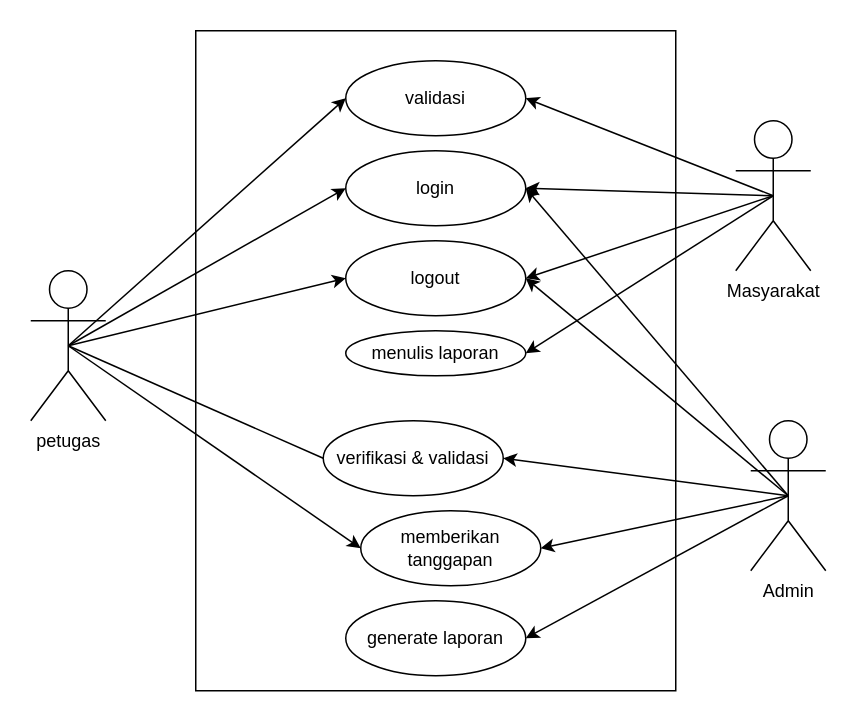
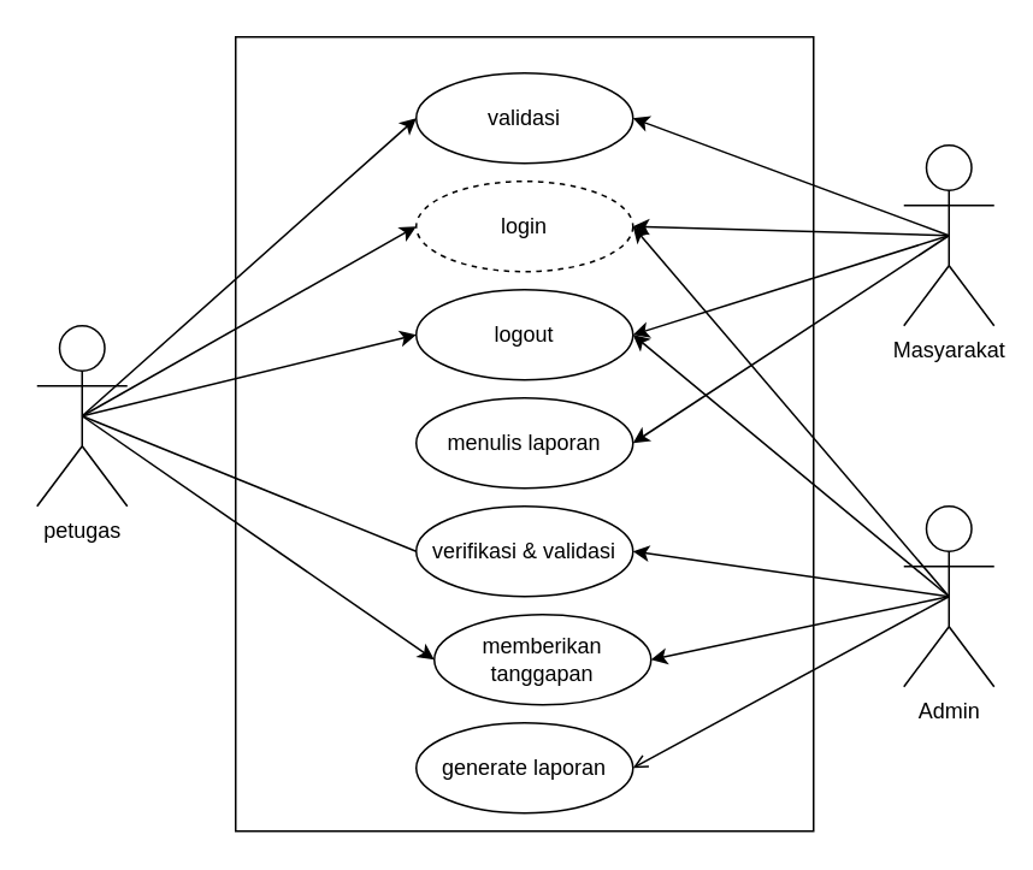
  <mxCell id="0" />
  <mxCell id="1" parent="0" />
  <mxCell id="2" value="" style="rounded=0;whiteSpace=wrap;html=1;fillColor=none;" parent="1" vertex="1"><mxGeometry x="130" y="20" width="320" height="440" as="geometry" /></mxCell>
  <mxCell id="3" style="rounded=0;orthogonalLoop=1;jettySize=auto;html=1;exitX=0.5;exitY=0.5;exitDx=0;exitDy=0;exitPerimeter=0;entryX=1;entryY=0.5;entryDx=0;entryDy=0;" parent="1" source="8" target="22" edge="1"><mxGeometry relative="1" as="geometry" /></mxCell>
  <mxCell id="4" style="rounded=0;orthogonalLoop=1;jettySize=auto;html=1;exitX=0.5;exitY=0.5;exitDx=0;exitDy=0;exitPerimeter=0;entryX=1;entryY=0.5;entryDx=0;entryDy=0;" parent="1" source="8" target="21" edge="1"><mxGeometry relative="1" as="geometry" /></mxCell>
  <mxCell id="5" style="rounded=0;orthogonalLoop=1;jettySize=auto;html=1;exitX=0.5;exitY=0.5;exitDx=0;exitDy=0;exitPerimeter=0;entryX=1;entryY=0.5;entryDx=0;entryDy=0;" parent="1" source="8" target="23" edge="1"><mxGeometry relative="1" as="geometry" /></mxCell>
  <mxCell id="6" style="rounded=0;orthogonalLoop=1;jettySize=auto;html=1;exitX=0.5;exitY=0.5;exitDx=0;exitDy=0;exitPerimeter=0;entryX=1;entryY=0.5;entryDx=0;entryDy=0;" parent="1" source="8" target="25" edge="1"><mxGeometry relative="1" as="geometry" /></mxCell>
- <mxCell id="7" style="rounded=0;orthogonalLoop=1;jettySize=auto;html=1;exitX=0.5;exitY=0.5;exitDx=0;exitDy=0;exitPerimeter=0;entryX=1;entryY=0.5;entryDx=0;entryDy=0;" parent="1" source="8" target="26" edge="1"><mxGeometry relative="1" as="geometry" /></mxCell>
+ <mxCell id="7" style="rounded=0;orthogonalLoop=1;jettySize=auto;html=1;exitX=0.5;exitY=0.5;exitDx=0;exitDy=0;exitPerimeter=0;entryX=1;entryY=0.5;entryDx=0;entryDy=0;endArrow=open;" parent="1" source="8" target="26" edge="1"><mxGeometry relative="1" as="geometry" /></mxCell>
  <mxCell id="8" value="Admin" style="shape=umlActor;verticalLabelPosition=bottom;verticalAlign=top;html=1;outlineConnect=0;fillColor=none;" parent="1" vertex="1"><mxGeometry x="500" y="280" width="50" height="100" as="geometry" /></mxCell>
  <mxCell id="9" style="rounded=0;orthogonalLoop=1;jettySize=auto;html=1;exitX=0.5;exitY=0.5;exitDx=0;exitDy=0;exitPerimeter=0;entryX=0;entryY=0.5;entryDx=0;entryDy=0;" parent="1" source="14" target="20" edge="1"><mxGeometry relative="1" as="geometry" /></mxCell>
  <mxCell id="10" style="rounded=0;orthogonalLoop=1;jettySize=auto;html=1;exitX=0.5;exitY=0.5;exitDx=0;exitDy=0;exitPerimeter=0;entryX=0;entryY=0.5;entryDx=0;entryDy=0;" parent="1" source="14" target="22" edge="1"><mxGeometry relative="1" as="geometry" /></mxCell>
  <mxCell id="11" style="rounded=0;orthogonalLoop=1;jettySize=auto;html=1;exitX=0.5;exitY=0.5;exitDx=0;exitDy=0;exitPerimeter=0;entryX=0;entryY=0.5;entryDx=0;entryDy=0;" parent="1" source="14" target="21" edge="1"><mxGeometry relative="1" as="geometry" /></mxCell>
  <mxCell id="12" style="rounded=0;orthogonalLoop=1;jettySize=auto;html=1;exitX=0.5;exitY=0.5;exitDx=0;exitDy=0;exitPerimeter=0;entryX=0;entryY=0.5;entryDx=0;entryDy=0;endArrow=none;" parent="1" source="14" target="23" edge="1"><mxGeometry relative="1" as="geometry" /></mxCell>
  <mxCell id="13" style="rounded=0;orthogonalLoop=1;jettySize=auto;html=1;exitX=0.5;exitY=0.5;exitDx=0;exitDy=0;exitPerimeter=0;entryX=0;entryY=0.5;entryDx=0;entryDy=0;" parent="1" source="14" target="25" edge="1"><mxGeometry relative="1" as="geometry" /></mxCell>
  <mxCell id="14" value="petugas" style="shape=umlActor;verticalLabelPosition=bottom;verticalAlign=top;html=1;outlineConnect=0;fillColor=none;" parent="1" vertex="1"><mxGeometry x="20" y="180" width="50" height="100" as="geometry" /></mxCell>
  <mxCell id="15" style="rounded=0;orthogonalLoop=1;jettySize=auto;html=1;exitX=0.5;exitY=0.5;exitDx=0;exitDy=0;exitPerimeter=0;entryX=1;entryY=0.5;entryDx=0;entryDy=0;" parent="1" source="19" target="20" edge="1"><mxGeometry relative="1" as="geometry" /></mxCell>
  <mxCell id="16" style="rounded=0;orthogonalLoop=1;jettySize=auto;html=1;exitX=0.5;exitY=0.5;exitDx=0;exitDy=0;exitPerimeter=0;entryX=1;entryY=0.5;entryDx=0;entryDy=0;" parent="1" source="19" target="22" edge="1"><mxGeometry relative="1" as="geometry" /></mxCell>
  <mxCell id="17" style="rounded=0;orthogonalLoop=1;jettySize=auto;html=1;exitX=0.5;exitY=0.5;exitDx=0;exitDy=0;exitPerimeter=0;entryX=1;entryY=0.5;entryDx=0;entryDy=0;" parent="1" source="19" target="21" edge="1"><mxGeometry relative="1" as="geometry" /></mxCell>
  <mxCell id="18" style="rounded=0;orthogonalLoop=1;jettySize=auto;html=1;exitX=0.5;exitY=0.5;exitDx=0;exitDy=0;exitPerimeter=0;entryX=1;entryY=0.5;entryDx=0;entryDy=0;" parent="1" source="19" target="24" edge="1"><mxGeometry relative="1" as="geometry" /></mxCell>
- <mxCell id="19" value="Masyarakat" style="shape=umlActor;verticalLabelPosition=bottom;verticalAlign=top;html=1;outlineConnect=0;fillColor=none;" parent="1" vertex="1"><mxGeometry x="490" y="80" width="50" height="100" as="geometry" /></mxCell>
+ <mxCell id="19" value="Masyarakat" style="shape=umlActor;verticalLabelPosition=bottom;verticalAlign=top;html=1;outlineConnect=0;fillColor=none;" parent="1" vertex="1"><mxGeometry x="500" y="80" width="50" height="100" as="geometry" /></mxCell>
  <mxCell id="20" value="validasi" style="ellipse;whiteSpace=wrap;html=1;fillColor=none;" parent="1" vertex="1"><mxGeometry x="230" y="40" width="120" height="50" as="geometry" /></mxCell>
  <mxCell id="21" value="logout" style="ellipse;whiteSpace=wrap;html=1;fillColor=none;" parent="1" vertex="1"><mxGeometry x="230" y="160" width="120" height="50" as="geometry" /></mxCell>
- <mxCell id="22" value="login" style="ellipse;whiteSpace=wrap;html=1;fillColor=none;" parent="1" vertex="1"><mxGeometry x="230" y="100" width="120" height="50" as="geometry" /></mxCell>
- <mxCell id="23" value="verifikasi &amp;amp; validasi" style="ellipse;whiteSpace=wrap;html=1;fillColor=none;" parent="1" vertex="1"><mxGeometry x="215" y="280" width="120" height="50" as="geometry" /></mxCell>
- <mxCell id="24" value="menulis laporan" style="ellipse;whiteSpace=wrap;html=1;fillColor=none;" parent="1" vertex="1"><mxGeometry x="230" y="220" width="120" height="30" as="geometry" /></mxCell>
+ <mxCell id="22" value="login" style="ellipse;whiteSpace=wrap;html=1;fillColor=none;dashed=1;" parent="1" vertex="1"><mxGeometry x="230" y="100" width="120" height="50" as="geometry" /></mxCell>
+ <mxCell id="23" value="verifikasi &amp;amp; validasi" style="ellipse;whiteSpace=wrap;html=1;fillColor=none;" parent="1" vertex="1"><mxGeometry x="230" y="280" width="120" height="50" as="geometry" /></mxCell>
+ <mxCell id="24" value="menulis laporan" style="ellipse;whiteSpace=wrap;html=1;fillColor=none;" parent="1" vertex="1"><mxGeometry x="230" y="220" width="120" height="50" as="geometry" /></mxCell>
  <mxCell id="25" value="memberikan tanggapan" style="ellipse;whiteSpace=wrap;html=1;fillColor=none;" parent="1" vertex="1"><mxGeometry x="240" y="340" width="120" height="50" as="geometry" /></mxCell>
  <mxCell id="26" value="generate laporan" style="ellipse;whiteSpace=wrap;html=1;fillColor=none;" parent="1" vertex="1"><mxGeometry x="230" y="400" width="120" height="50" as="geometry" /></mxCell>
